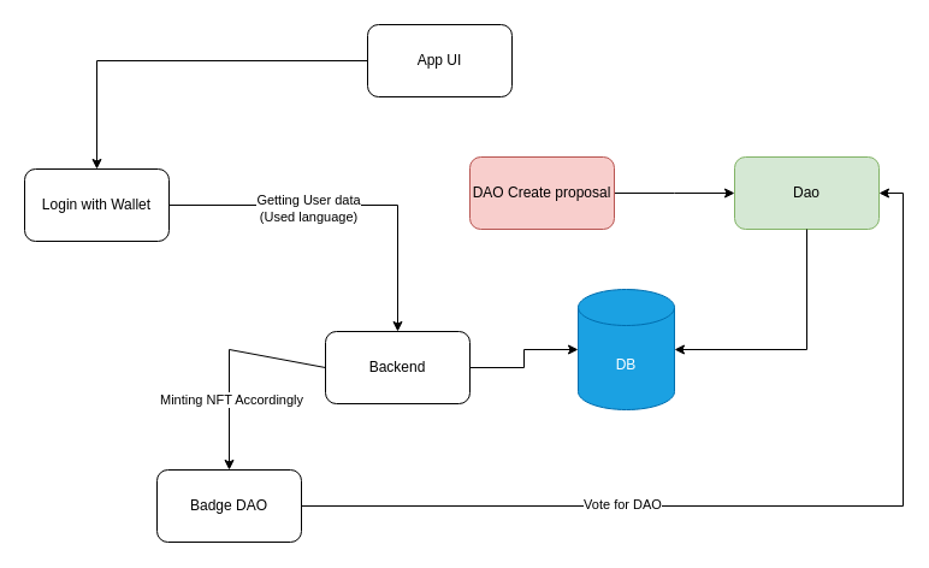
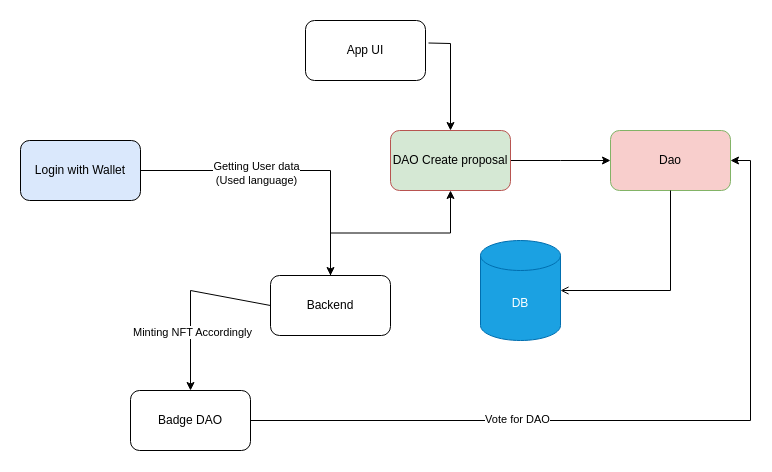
  <mxCell id="0" />
  <mxCell id="1" parent="0" />
- <mxCell id="2" value="Dao" style="rounded=1;whiteSpace=wrap;html=1;fillColor=#d5e8d4;strokeColor=#82b366;" parent="1" vertex="1"><mxGeometry x="610" y="130" width="120" height="60" as="geometry" /></mxCell>
+ <mxCell id="2" value="Dao" style="rounded=1;whiteSpace=wrap;html=1;fillColor=#f8cecc;strokeColor=#82b366;" parent="1" vertex="1"><mxGeometry x="610" y="130" width="120" height="60" as="geometry" /></mxCell>
  <mxCell id="3" value="" style="edgeStyle=orthogonalEdgeStyle;rounded=0;orthogonalLoop=1;jettySize=auto;html=1;" parent="1" source="4" edge="1"><mxGeometry relative="1" as="geometry"><mxPoint x="610" y="160" as="targetPoint" /></mxGeometry></mxCell>
- <mxCell id="4" value="DAO Create proposal" style="rounded=1;whiteSpace=wrap;html=1;fillColor=#f8cecc;strokeColor=#b85450;" parent="1" vertex="1"><mxGeometry x="390" y="130" width="120" height="60" as="geometry" /></mxCell>
+ <mxCell id="4" value="DAO Create proposal" style="rounded=1;whiteSpace=wrap;html=1;fillColor=#d5e8d4;strokeColor=#b85450;" parent="1" vertex="1"><mxGeometry x="390" y="130" width="120" height="60" as="geometry" /></mxCell>
  <mxCell id="5" value="DB" style="shape=cylinder3;whiteSpace=wrap;html=1;boundedLbl=1;backgroundOutline=1;size=15;fillColor=#1ba1e2;fontColor=#ffffff;strokeColor=#006EAF;" parent="1" vertex="1"><mxGeometry x="480" y="240" width="80" height="100" as="geometry" /></mxCell>
- <mxCell id="6" value="Login with Wallet" style="rounded=1;whiteSpace=wrap;html=1;" parent="1" vertex="1"><mxGeometry x="20" y="140" width="120" height="60" as="geometry" /></mxCell>
+ <mxCell id="6" value="Login with Wallet" style="rounded=1;whiteSpace=wrap;html=1;fillColor=#dae8fc;" parent="1" vertex="1"><mxGeometry x="20" y="140" width="120" height="60" as="geometry" /></mxCell>
  <mxCell id="7" value="Badge DAO" style="rounded=1;whiteSpace=wrap;html=1;" parent="1" vertex="1"><mxGeometry x="130" y="390" width="120" height="60" as="geometry" /></mxCell>
- <mxCell id="8" value="" style="edgeStyle=orthogonalEdgeStyle;rounded=0;orthogonalLoop=1;jettySize=auto;html=1;" parent="1" source="9" target="5" edge="1"><mxGeometry relative="1" as="geometry" /></mxCell>
+ <mxCell id="8" value="" style="edgeStyle=orthogonalEdgeStyle;rounded=0;orthogonalLoop=1;jettySize=auto;html=1;" parent="1" source="9" target="4" edge="1"><mxGeometry relative="1" as="geometry" /></mxCell>
  <mxCell id="9" value="Backend" style="rounded=1;whiteSpace=wrap;html=1;" parent="1" vertex="1"><mxGeometry x="270" y="275" width="120" height="60" as="geometry" /></mxCell>
  <mxCell id="10" value="" style="endArrow=classic;html=1;rounded=0;exitX=1;exitY=0.5;exitDx=0;exitDy=0;entryX=0.5;entryY=0;entryDx=0;entryDy=0;" parent="1" source="6" target="9" edge="1"><mxGeometry width="50" height="50" relative="1" as="geometry"><mxPoint x="160" y="170" as="sourcePoint" /><mxPoint x="330" y="210" as="targetPoint" /><Array as="points"><mxPoint x="330" y="170" /></Array></mxGeometry></mxCell>
  <mxCell id="11" value="Getting User data&lt;br&gt;(Used language)" style="edgeLabel;html=1;align=center;verticalAlign=middle;resizable=0;points=[];" parent="10" vertex="1" connectable="0"><mxGeometry x="-0.22" y="-2" relative="1" as="geometry"><mxPoint as="offset" /></mxGeometry></mxCell>
  <mxCell id="12" value="" style="endArrow=classic;html=1;rounded=0;exitX=0;exitY=0.5;exitDx=0;exitDy=0;entryX=0.5;entryY=0;entryDx=0;entryDy=0;" parent="1" source="9" target="7" edge="1"><mxGeometry width="50" height="50" relative="1" as="geometry"><mxPoint x="300" y="370" as="sourcePoint" /><mxPoint x="350" y="320" as="targetPoint" /><Array as="points"><mxPoint x="190" y="290" /></Array></mxGeometry></mxCell>
  <mxCell id="13" value="Minting NFT Accordingly" style="edgeLabel;html=1;align=center;verticalAlign=middle;resizable=0;points=[];" parent="12" vertex="1" connectable="0"><mxGeometry x="0.356" y="1" relative="1" as="geometry"><mxPoint as="offset" /></mxGeometry></mxCell>
  <mxCell id="14" value="App UI" style="rounded=1;whiteSpace=wrap;html=1;" parent="1" vertex="1"><mxGeometry x="305" y="20" width="120" height="60" as="geometry" /></mxCell>
- <mxCell id="15" value="" style="endArrow=classic;html=1;rounded=0;exitX=0;exitY=0.5;exitDx=0;exitDy=0;entryX=0.5;entryY=0;entryDx=0;entryDy=0;" parent="1" source="14" target="6" edge="1"><mxGeometry width="50" height="50" relative="1" as="geometry"><mxPoint x="330" y="280" as="sourcePoint" /><mxPoint x="100" y="140" as="targetPoint" /><Array as="points"><mxPoint x="80" y="50" /></Array></mxGeometry></mxCell>
- <mxCell id="16" value="" style="endArrow=classic;html=1;rounded=0;exitX=0.5;exitY=1;exitDx=0;exitDy=0;entryX=1;entryY=0.5;entryDx=0;entryDy=0;entryPerimeter=0;" parent="1" source="2" target="5" edge="1"><mxGeometry width="50" height="50" relative="1" as="geometry"><mxPoint x="670" y="190" as="sourcePoint" /><mxPoint x="380" y="230" as="targetPoint" /><Array as="points"><mxPoint x="670" y="290" /></Array></mxGeometry></mxCell>
+ <mxCell id="16" value="" style="endArrow=open;html=1;rounded=0;exitX=0.5;exitY=1;exitDx=0;exitDy=0;entryX=1;entryY=0.5;entryDx=0;entryDy=0;entryPerimeter=0;" parent="1" source="2" target="5" edge="1"><mxGeometry width="50" height="50" relative="1" as="geometry"><mxPoint x="670" y="190" as="sourcePoint" /><mxPoint x="380" y="230" as="targetPoint" /><Array as="points"><mxPoint x="670" y="290" /></Array></mxGeometry></mxCell>
+ <mxCell id="17" value="" style="endArrow=classic;html=1;rounded=0;exitX=1.025;exitY=0.375;exitDx=0;exitDy=0;exitPerimeter=0;entryX=0.5;entryY=0;entryDx=0;entryDy=0;" parent="1" source="14" target="4" edge="1"><mxGeometry width="50" height="50" relative="1" as="geometry"><mxPoint x="330" y="280" as="sourcePoint" /><mxPoint x="380" y="230" as="targetPoint" /><Array as="points"><mxPoint x="450" y="43" /></Array></mxGeometry></mxCell>
  <mxCell id="18" value="" style="endArrow=classic;html=1;rounded=0;exitX=1;exitY=0.5;exitDx=0;exitDy=0;entryX=1;entryY=0.5;entryDx=0;entryDy=0;" parent="1" source="7" edge="1" target="2"><mxGeometry width="50" height="50" relative="1" as="geometry"><mxPoint x="350" y="360" as="sourcePoint" /><mxPoint x="750" y="160" as="targetPoint" /><Array as="points"><mxPoint x="750" y="420" /><mxPoint x="750" y="160" /></Array></mxGeometry></mxCell>
  <mxCell id="19" value="Vote for DAO" style="edgeLabel;html=1;align=center;verticalAlign=middle;resizable=0;points=[];" parent="18" vertex="1" connectable="0"><mxGeometry x="-0.318" y="3" relative="1" as="geometry"><mxPoint y="1" as="offset" /></mxGeometry></mxCell>
